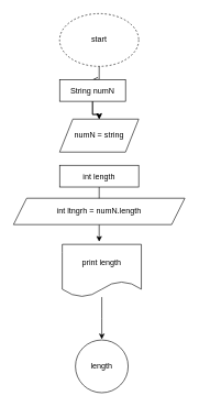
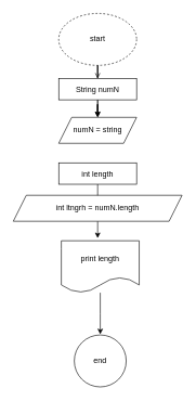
  <mxCell id="0" />
  <mxCell id="1" parent="0" />
  <mxCell id="2" value="" style="edgeStyle=orthogonalEdgeStyle;rounded=0;orthogonalLoop=1;jettySize=auto;html=1;" edge="1" parent="1" source="10" target="6"><mxGeometry relative="1" as="geometry" /></mxCell>
  <mxCell id="3" value="start" style="ellipse;whiteSpace=wrap;html=1;labelBackgroundColor=none;dashed=1;" vertex="1" parent="1"><mxGeometry x="90" y="20" width="120" height="80" as="geometry" /></mxCell>
  <mxCell id="4" value="" style="edgeStyle=orthogonalEdgeStyle;rounded=0;orthogonalLoop=1;jettySize=auto;html=1;entryX=0.5;entryY=0;entryDx=0;entryDy=0;" edge="1" parent="1" source="10" target="6"><mxGeometry relative="1" as="geometry" /></mxCell>
  <mxCell id="5" value="" style="edgeStyle=orthogonalEdgeStyle;rounded=0;orthogonalLoop=1;jettySize=auto;html=1;" edge="1" parent="1" source="15"><mxGeometry relative="1" as="geometry"><mxPoint x="150" y="340" as="sourcePoint" /><mxPoint x="150" y="366" as="targetPoint" /></mxGeometry></mxCell>
- <mxCell id="6" value="numN = string" style="shape=parallelogram;perimeter=parallelogramPerimeter;whiteSpace=wrap;html=1;fixedSize=1;labelBackgroundColor=none;" vertex="1" parent="1"><mxGeometry x="90" y="180" width="120" height="50" as="geometry" /></mxCell>
+ <mxCell id="6" value="numN = string" style="shape=parallelogram;perimeter=parallelogramPerimeter;whiteSpace=wrap;html=1;fixedSize=1;labelBackgroundColor=none;" vertex="1" parent="1"><mxGeometry x="90" y="180" width="120" height="40" as="geometry" /></mxCell>
  <mxCell id="7" value="" style="edgeStyle=orthogonalEdgeStyle;rounded=0;orthogonalLoop=1;jettySize=auto;html=1;" edge="1" parent="1" source="11"><mxGeometry relative="1" as="geometry"><mxPoint x="154" y="514" as="targetPoint" /></mxGeometry></mxCell>
- <mxCell id="8" value="length" style="ellipse;whiteSpace=wrap;html=1;rounded=0;" vertex="1" parent="1"><mxGeometry x="114" y="515" width="80" height="80" as="geometry" /></mxCell>
+ <mxCell id="8" value="end" style="ellipse;whiteSpace=wrap;html=1;rounded=0;" vertex="1" parent="1"><mxGeometry x="114" y="515" width="80" height="80" as="geometry" /></mxCell>
  <mxCell id="9" value="" style="edgeStyle=orthogonalEdgeStyle;rounded=0;orthogonalLoop=1;jettySize=auto;html=1;endArrow=open;" edge="1" parent="1" source="3" target="10"><mxGeometry relative="1" as="geometry"><mxPoint x="150" y="100" as="sourcePoint" /><mxPoint x="150" y="180" as="targetPoint" /></mxGeometry></mxCell>
- <mxCell id="10" value="String numN" style="whiteSpace=wrap;html=1;labelBackgroundColor=none;" vertex="1" parent="1"><mxGeometry x="90" y="120" width="100" height="33" as="geometry" /></mxCell>
+ <mxCell id="10" value="String numN" style="whiteSpace=wrap;html=1;labelBackgroundColor=none;" vertex="1" parent="1"><mxGeometry x="90" y="120" width="120" height="33" as="geometry" /></mxCell>
  <mxCell id="11" value="print length" style="shape=document;whiteSpace=wrap;html=1;boundedLbl=1;rounded=0;" vertex="1" parent="1"><mxGeometry x="94" y="370" width="120" height="80" as="geometry" /></mxCell>
  <mxCell id="12" value="int length" style="whiteSpace=wrap;html=1;labelBackgroundColor=none;" vertex="1" parent="1"><mxGeometry x="90" y="250" width="120" height="33" as="geometry" /></mxCell>
  <mxCell id="13" value="" style="edgeStyle=orthogonalEdgeStyle;rounded=0;orthogonalLoop=1;jettySize=auto;html=1;" edge="1" parent="1" source="12"><mxGeometry relative="1" as="geometry"><mxPoint x="150" y="283" as="sourcePoint" /><mxPoint x="150" y="300" as="targetPoint" /></mxGeometry></mxCell>
  <mxCell id="14" value="" style="edgeStyle=orthogonalEdgeStyle;rounded=0;orthogonalLoop=1;jettySize=auto;html=1;" edge="1" parent="1" target="15"><mxGeometry relative="1" as="geometry"><mxPoint x="150" y="340" as="sourcePoint" /><mxPoint x="150" y="366" as="targetPoint" /></mxGeometry></mxCell>
  <mxCell id="15" value="int ltngrh = numN.length" style="shape=parallelogram;perimeter=parallelogramPerimeter;whiteSpace=wrap;html=1;fixedSize=1;" vertex="1" parent="1"><mxGeometry x="20" y="300" width="260" height="40" as="geometry" /></mxCell>
